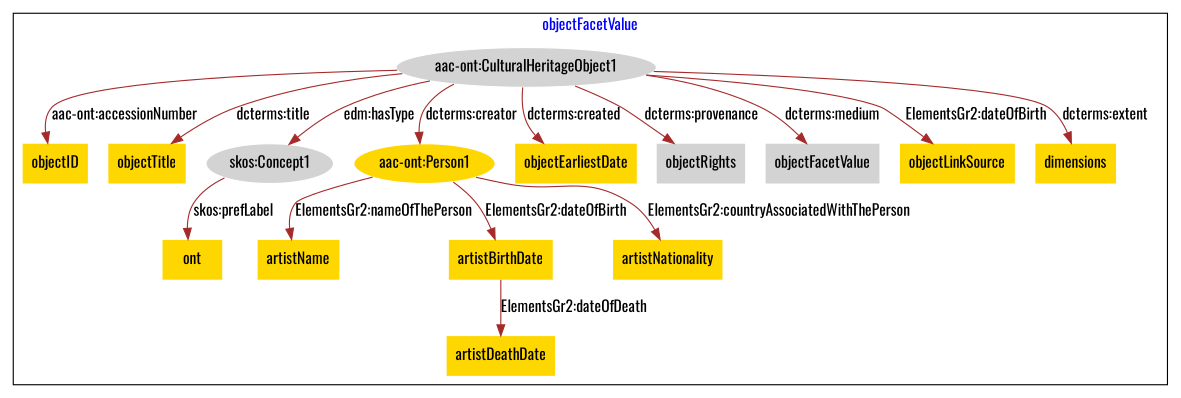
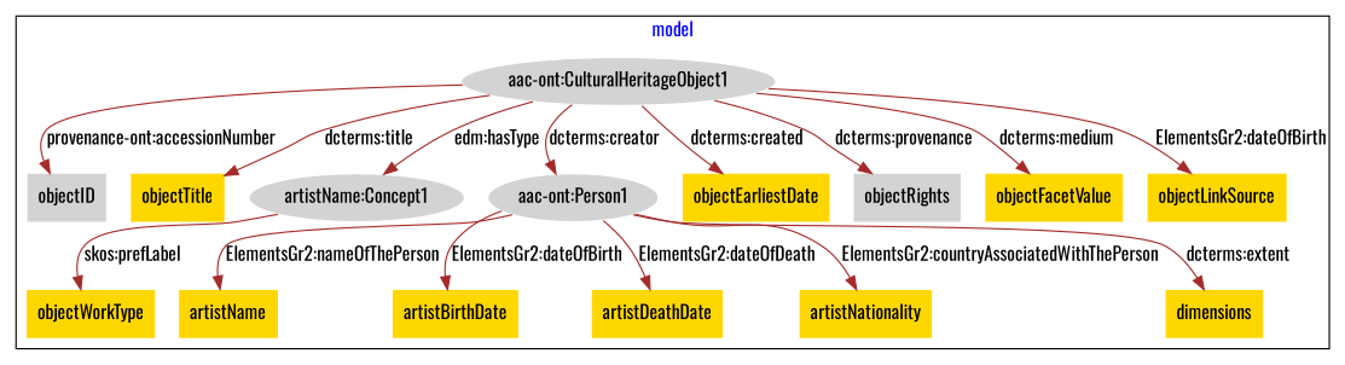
  digraph {
    fontcolor=blue
    fontname=Oswald
    remincross=true
    node [fillcolor=gold fontname=Oswald style=filled shape=plaintext]
    edge [color=brown fontcolor=black fontname=Oswald]
    n1 [color=white fillcolor=lightgray label="aac-ont:CulturalHeritageObject1" shape=""]
-   n2 [label=objectID]
+   n2 [fillcolor=lightgray label=objectID]
    n3 [label=objectTitle]
-   n4 [color=white fillcolor=lightgray label="skos:Concept1" shape=""]
-   n5 [label=ont]
-   n6 [color=white label="aac-ont:Person1" shape=""]
+   n4 [color=white fillcolor=lightgray label="artistName:Concept1" shape=""]
+   n5 [label=objectWorkType]
+   n6 [color=white fillcolor=lightgray label="aac-ont:Person1" shape=""]
    n7 [label=artistName]
    n8 [label=artistBirthDate]
    n9 [label=artistDeathDate]
    n10 [label=artistNationality]
    n11 [label=objectEarliestDate]
    n12 [fillcolor=lightgray label=objectRights]
-   n13 [fillcolor=lightgray label=objectFacetValue]
+   n13 [label=objectFacetValue]
    n14 [label=objectLinkSource]
    n15 [label=dimensions]
    subgraph cluster_1 {
-     label=objectFacetValue
+     label=model
      n1
      n2
      n3
      n4
      n5
      n6
      n7
      n8
      n9
      n10
      n11
      n12
      n13
      n14
      n15
    }
-   n1 -> n2 [label="aac-ont:accessionNumber"]
+   n1 -> n2 [label="provenance-ont:accessionNumber"]
    n1 -> n3 [label="dcterms:title"]
    n1 -> n4 [label="edm:hasType"]
    n1 -> n6 [label="dcterms:creator"]
    n1 -> n11 [label="dcterms:created"]
    n1 -> n12 [label="dcterms:provenance"]
    n1 -> n13 [label="dcterms:medium"]
    n1 -> n14 [label="ElementsGr2:dateOfBirth"]
-   n1 -> n15 [label="dcterms:extent"]
+   n6 -> n15 [label="dcterms:extent"]
    n4 -> n5 [label="skos:prefLabel"]
    n6 -> n7 [label="ElementsGr2:nameOfThePerson"]
    n6 -> n8 [label="ElementsGr2:dateOfBirth"]
-   n8 -> n9 [label="ElementsGr2:dateOfDeath"]
+   n6 -> n9 [label="ElementsGr2:dateOfDeath"]
    n6 -> n10 [label="ElementsGr2:countryAssociatedWithThePerson"]
  }
